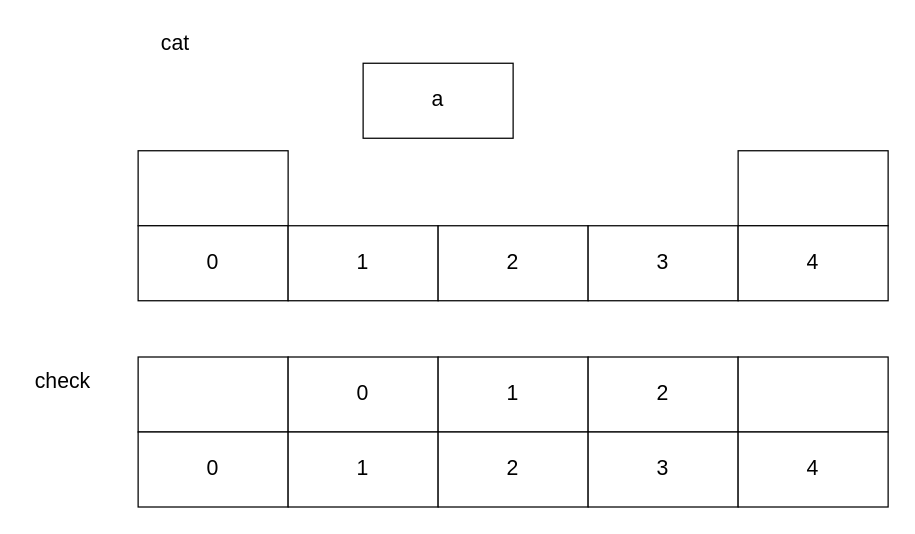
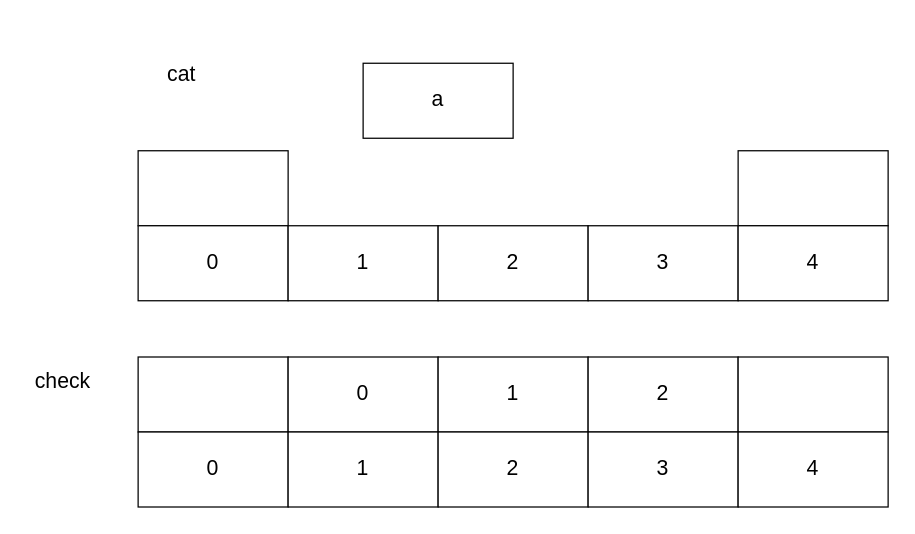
  <mxCell id="0" />
  <mxCell id="1" parent="0" />
  <mxCell id="2" value="" style="rounded=0;whiteSpace=wrap;html=1;fontSize=17;" vertex="1" parent="1"><mxGeometry x="110" y="120" width="120" height="60" as="geometry" /></mxCell>
  <mxCell id="3" value="check" style="text;html=1;align=center;verticalAlign=middle;whiteSpace=wrap;rounded=0;fontSize=17;" vertex="1" parent="1"><mxGeometry x="20" y="290" width="60" height="30" as="geometry" /></mxCell>
  <mxCell id="4" value="a" style="rounded=0;whiteSpace=wrap;html=1;fontSize=17;" vertex="1" parent="1"><mxGeometry x="290" y="50" width="120" height="60" as="geometry" /></mxCell>
  <mxCell id="5" value="" style="rounded=0;whiteSpace=wrap;html=1;fontSize=17;" vertex="1" parent="1"><mxGeometry x="590" y="120" width="120" height="60" as="geometry" /></mxCell>
  <mxCell id="6" value="0" style="rounded=0;whiteSpace=wrap;html=1;fontSize=17;" vertex="1" parent="1"><mxGeometry x="110" y="180" width="120" height="60" as="geometry" /></mxCell>
  <mxCell id="7" value="1" style="rounded=0;whiteSpace=wrap;html=1;fontSize=17;" vertex="1" parent="1"><mxGeometry x="230" y="180" width="120" height="60" as="geometry" /></mxCell>
  <mxCell id="8" value="2" style="rounded=0;whiteSpace=wrap;html=1;fontSize=17;" vertex="1" parent="1"><mxGeometry x="350" y="180" width="120" height="60" as="geometry" /></mxCell>
  <mxCell id="9" value="3" style="rounded=0;whiteSpace=wrap;html=1;fontSize=17;" vertex="1" parent="1"><mxGeometry x="470" y="180" width="120" height="60" as="geometry" /></mxCell>
  <mxCell id="10" value="4" style="rounded=0;whiteSpace=wrap;html=1;fontSize=17;" vertex="1" parent="1"><mxGeometry x="590" y="180" width="120" height="60" as="geometry" /></mxCell>
- <mxCell id="11" value="cat" style="text;html=1;align=center;verticalAlign=middle;whiteSpace=wrap;rounded=0;fontSize=17;" vertex="1" parent="1"><mxGeometry x="110" y="20" width="60" height="30" as="geometry" /></mxCell>
+ <mxCell id="11" value="cat" style="text;html=1;align=center;verticalAlign=middle;whiteSpace=wrap;rounded=0;fontSize=17;" vertex="1" parent="1"><mxGeometry x="115" y="45" width="60" height="30" as="geometry" /></mxCell>
  <mxCell id="12" value="" style="rounded=0;whiteSpace=wrap;html=1;fontSize=17;" vertex="1" parent="1"><mxGeometry x="110" y="285" width="120" height="60" as="geometry" /></mxCell>
  <mxCell id="13" value="0" style="rounded=0;whiteSpace=wrap;html=1;fontSize=17;" vertex="1" parent="1"><mxGeometry x="230" y="285" width="120" height="60" as="geometry" /></mxCell>
  <mxCell id="14" value="1" style="rounded=0;whiteSpace=wrap;html=1;fontSize=17;" vertex="1" parent="1"><mxGeometry x="350" y="285" width="120" height="60" as="geometry" /></mxCell>
  <mxCell id="15" value="2" style="rounded=0;whiteSpace=wrap;html=1;fontSize=17;" vertex="1" parent="1"><mxGeometry x="470" y="285" width="120" height="60" as="geometry" /></mxCell>
  <mxCell id="16" value="" style="rounded=0;whiteSpace=wrap;html=1;fontSize=17;" vertex="1" parent="1"><mxGeometry x="590" y="285" width="120" height="60" as="geometry" /></mxCell>
  <mxCell id="17" value="0" style="rounded=0;whiteSpace=wrap;html=1;fontSize=17;" vertex="1" parent="1"><mxGeometry x="110" y="345" width="120" height="60" as="geometry" /></mxCell>
  <mxCell id="18" value="1" style="rounded=0;whiteSpace=wrap;html=1;fontSize=17;" vertex="1" parent="1"><mxGeometry x="230" y="345" width="120" height="60" as="geometry" /></mxCell>
  <mxCell id="19" value="2" style="rounded=0;whiteSpace=wrap;html=1;fontSize=17;" vertex="1" parent="1"><mxGeometry x="350" y="345" width="120" height="60" as="geometry" /></mxCell>
  <mxCell id="20" value="3" style="rounded=0;whiteSpace=wrap;html=1;fontSize=17;" vertex="1" parent="1"><mxGeometry x="470" y="345" width="120" height="60" as="geometry" /></mxCell>
  <mxCell id="21" value="4" style="rounded=0;whiteSpace=wrap;html=1;fontSize=17;" vertex="1" parent="1"><mxGeometry x="590" y="345" width="120" height="60" as="geometry" /></mxCell>
